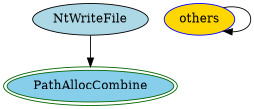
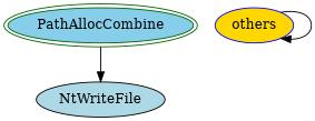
  digraph {
    node [style=filled]
    n1 [color=darkgreen fillcolor=skyblue label=PathAllocCombine peripheries=2]
    n2 [color=black fillcolor=lightblue label=NtWriteFile]
    n3 [color=blue fillcolor=gold label=others]
-   n2 -> n1
+   n1 -> n2
    n3 -> n3
  }
